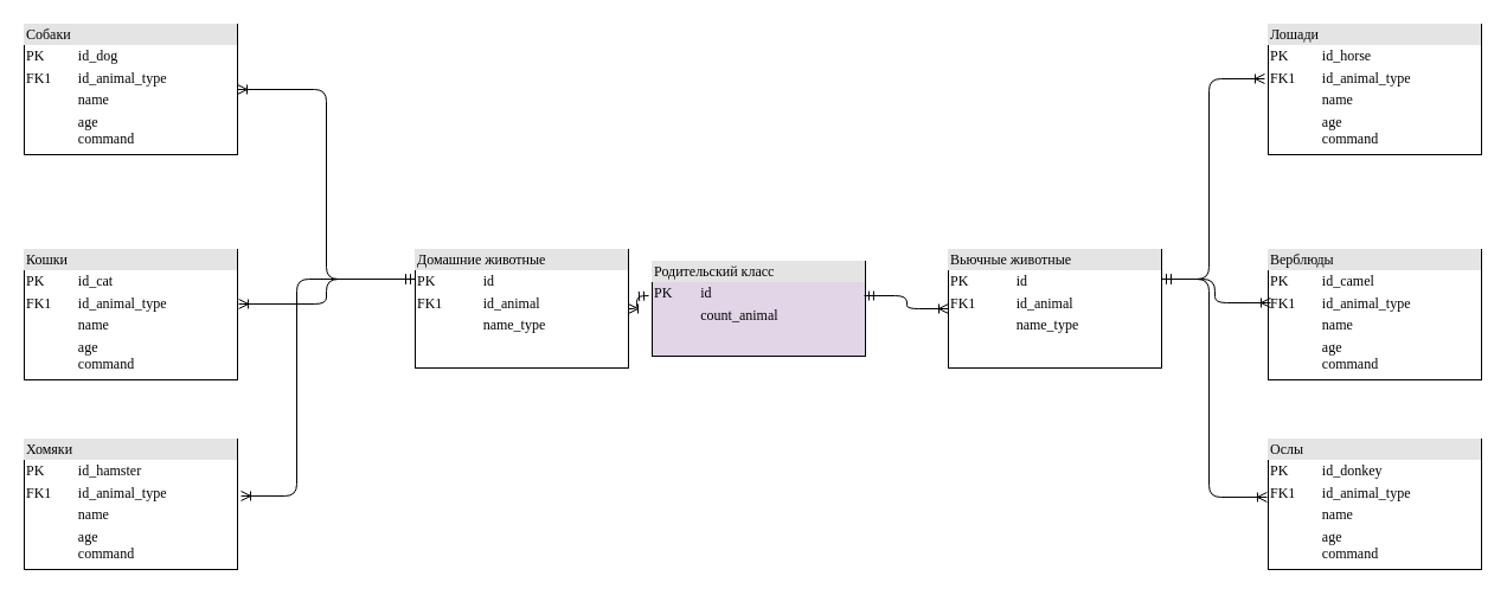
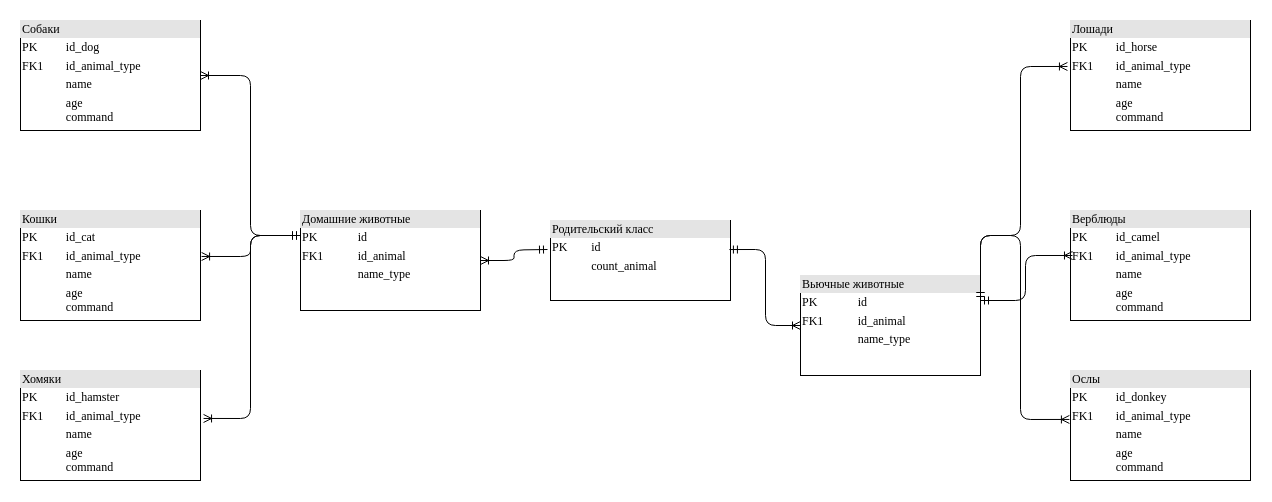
  <mxCell id="0" />
  <mxCell id="1" parent="0" />
  <mxCell id="2" value="&lt;div style=&quot;box-sizing:border-box;width:100%;background:#e4e4e4;padding:2px;&quot;&gt;Собаки&lt;/div&gt;&lt;table style=&quot;width:100%;font-size:1em;&quot; cellpadding=&quot;2&quot; cellspacing=&quot;0&quot;&gt;&lt;tbody&gt;&lt;tr&gt;&lt;td&gt;PK&lt;/td&gt;&lt;td&gt;id_dog&lt;/td&gt;&lt;/tr&gt;&lt;tr&gt;&lt;td&gt;FK1&lt;/td&gt;&lt;td&gt;id_animal_type&lt;/td&gt;&lt;/tr&gt;&lt;tr&gt;&lt;td&gt;&lt;br&gt;&lt;/td&gt;&lt;td&gt;name&lt;/td&gt;&lt;/tr&gt;&lt;tr&gt;&lt;td&gt;&lt;br&gt;&lt;/td&gt;&lt;td&gt;age&lt;br&gt;command&lt;/td&gt;&lt;/tr&gt;&lt;tr&gt;&lt;td&gt;&lt;/td&gt;&lt;td&gt;&lt;br&gt;&lt;/td&gt;&lt;/tr&gt;&lt;/tbody&gt;&lt;/table&gt;" style="verticalAlign=top;align=left;overflow=fill;html=1;rounded=0;shadow=0;comic=0;labelBackgroundColor=none;strokeWidth=1;fontFamily=Verdana;fontSize=12" parent="1" vertex="1"><mxGeometry x="20" y="20" width="180" height="110" as="geometry" /></mxCell>
- <mxCell id="3" value="&lt;div style=&quot;box-sizing: border-box ; width: 100% ; background: #e4e4e4 ; padding: 2px&quot;&gt;Родительский класс&lt;/div&gt;&lt;table style=&quot;width: 100% ; font-size: 1em&quot; cellpadding=&quot;2&quot; cellspacing=&quot;0&quot;&gt;&lt;tbody&gt;&lt;tr&gt;&lt;td&gt;PK&lt;/td&gt;&lt;td&gt;id&lt;/td&gt;&lt;/tr&gt;&lt;tr&gt;&lt;td&gt;&lt;br&gt;&lt;/td&gt;&lt;td&gt;count_animal&lt;/td&gt;&lt;/tr&gt;&lt;/tbody&gt;&lt;/table&gt;" style="verticalAlign=top;align=left;overflow=fill;html=1;rounded=0;shadow=0;comic=0;labelBackgroundColor=none;strokeWidth=1;fontFamily=Verdana;fontSize=12;fillColor=#e1d5e7;" parent="1" vertex="1"><mxGeometry x="550" y="220" width="180" height="80" as="geometry" /></mxCell>
- <mxCell id="4" value="&lt;div style=&quot;box-sizing:border-box;width:100%;background:#e4e4e4;padding:2px;&quot;&gt;Вьючные животные&lt;/div&gt;&lt;table style=&quot;width:100%;font-size:1em;&quot; cellpadding=&quot;2&quot; cellspacing=&quot;0&quot;&gt;&lt;tbody&gt;&lt;tr&gt;&lt;td&gt;PK&lt;/td&gt;&lt;td&gt;id&lt;/td&gt;&lt;/tr&gt;&lt;tr&gt;&lt;td&gt;FK1&lt;/td&gt;&lt;td&gt;id_animal&lt;/td&gt;&lt;/tr&gt;&lt;tr&gt;&lt;td&gt;&lt;br&gt;&lt;/td&gt;&lt;td&gt;name_type&lt;/td&gt;&lt;/tr&gt;&lt;/tbody&gt;&lt;/table&gt;" style="verticalAlign=top;align=left;overflow=fill;html=1;rounded=0;shadow=0;comic=0;labelBackgroundColor=none;strokeWidth=1;fontFamily=Verdana;fontSize=12" parent="1" vertex="1"><mxGeometry x="800" y="210" width="180" height="100" as="geometry" /></mxCell>
+ <mxCell id="3" value="&lt;div style=&quot;box-sizing: border-box ; width: 100% ; background: #e4e4e4 ; padding: 2px&quot;&gt;Родительский класс&lt;/div&gt;&lt;table style=&quot;width: 100% ; font-size: 1em&quot; cellpadding=&quot;2&quot; cellspacing=&quot;0&quot;&gt;&lt;tbody&gt;&lt;tr&gt;&lt;td&gt;PK&lt;/td&gt;&lt;td&gt;id&lt;/td&gt;&lt;/tr&gt;&lt;tr&gt;&lt;td&gt;&lt;br&gt;&lt;/td&gt;&lt;td&gt;count_animal&lt;/td&gt;&lt;/tr&gt;&lt;/tbody&gt;&lt;/table&gt;" style="verticalAlign=top;align=left;overflow=fill;html=1;rounded=0;shadow=0;comic=0;labelBackgroundColor=none;strokeWidth=1;fontFamily=Verdana;fontSize=12" parent="1" vertex="1"><mxGeometry x="550" y="220" width="180" height="80" as="geometry" /></mxCell>
+ <mxCell id="4" value="&lt;div style=&quot;box-sizing:border-box;width:100%;background:#e4e4e4;padding:2px;&quot;&gt;Вьючные животные&lt;/div&gt;&lt;table style=&quot;width:100%;font-size:1em;&quot; cellpadding=&quot;2&quot; cellspacing=&quot;0&quot;&gt;&lt;tbody&gt;&lt;tr&gt;&lt;td&gt;PK&lt;/td&gt;&lt;td&gt;id&lt;/td&gt;&lt;/tr&gt;&lt;tr&gt;&lt;td&gt;FK1&lt;/td&gt;&lt;td&gt;id_animal&lt;/td&gt;&lt;/tr&gt;&lt;tr&gt;&lt;td&gt;&lt;br&gt;&lt;/td&gt;&lt;td&gt;name_type&lt;/td&gt;&lt;/tr&gt;&lt;/tbody&gt;&lt;/table&gt;" style="verticalAlign=top;align=left;overflow=fill;html=1;rounded=0;shadow=0;comic=0;labelBackgroundColor=none;strokeWidth=1;fontFamily=Verdana;fontSize=12" parent="1" vertex="1"><mxGeometry x="800" y="275" width="180" height="100" as="geometry" /></mxCell>
  <mxCell id="5" style="edgeStyle=orthogonalEdgeStyle;html=1;labelBackgroundColor=none;startArrow=ERmandOne;endArrow=ERoneToMany;fontFamily=Verdana;fontSize=12;align=left;entryX=0;entryY=0.5;entryDx=0;entryDy=0;exitX=0.994;exitY=0.363;exitDx=0;exitDy=0;exitPerimeter=0;" parent="1" source="3" target="4" edge="1"><mxGeometry relative="1" as="geometry"><mxPoint x="600" y="410" as="sourcePoint" /><mxPoint x="560" y="530" as="targetPoint" /></mxGeometry></mxCell>
- <mxCell id="6" value="&lt;div style=&quot;box-sizing:border-box;width:100%;background:#e4e4e4;padding:2px;&quot;&gt;Домашние животные&lt;/div&gt;&lt;table style=&quot;width:100%;font-size:1em;&quot; cellpadding=&quot;2&quot; cellspacing=&quot;0&quot;&gt;&lt;tbody&gt;&lt;tr&gt;&lt;td&gt;PK&lt;/td&gt;&lt;td&gt;id&lt;/td&gt;&lt;/tr&gt;&lt;tr&gt;&lt;td&gt;FK1&lt;/td&gt;&lt;td&gt;id_animal&lt;/td&gt;&lt;/tr&gt;&lt;tr&gt;&lt;td&gt;&lt;br&gt;&lt;/td&gt;&lt;td&gt;name_type&lt;/td&gt;&lt;/tr&gt;&lt;tr&gt;&lt;td&gt;&lt;br&gt;&lt;/td&gt;&lt;td&gt;&lt;br&gt;&lt;/td&gt;&lt;/tr&gt;&lt;/tbody&gt;&lt;/table&gt;" style="verticalAlign=top;align=left;overflow=fill;html=1;rounded=0;shadow=0;comic=0;labelBackgroundColor=none;strokeWidth=1;fontFamily=Verdana;fontSize=12" parent="1" vertex="1"><mxGeometry x="350" y="210" width="180" height="100" as="geometry" /></mxCell>
+ <mxCell id="6" value="&lt;div style=&quot;box-sizing:border-box;width:100%;background:#e4e4e4;padding:2px;&quot;&gt;Домашние животные&lt;/div&gt;&lt;table style=&quot;width:100%;font-size:1em;&quot; cellpadding=&quot;2&quot; cellspacing=&quot;0&quot;&gt;&lt;tbody&gt;&lt;tr&gt;&lt;td&gt;PK&lt;/td&gt;&lt;td&gt;id&lt;/td&gt;&lt;/tr&gt;&lt;tr&gt;&lt;td&gt;FK1&lt;/td&gt;&lt;td&gt;id_animal&lt;/td&gt;&lt;/tr&gt;&lt;tr&gt;&lt;td&gt;&lt;br&gt;&lt;/td&gt;&lt;td&gt;name_type&lt;/td&gt;&lt;/tr&gt;&lt;tr&gt;&lt;td&gt;&lt;br&gt;&lt;/td&gt;&lt;td&gt;&lt;br&gt;&lt;/td&gt;&lt;/tr&gt;&lt;/tbody&gt;&lt;/table&gt;" style="verticalAlign=top;align=left;overflow=fill;html=1;rounded=0;shadow=0;comic=0;labelBackgroundColor=none;strokeWidth=1;fontFamily=Verdana;fontSize=12" parent="1" vertex="1"><mxGeometry x="300" y="210" width="180" height="100" as="geometry" /></mxCell>
  <mxCell id="7" style="edgeStyle=orthogonalEdgeStyle;html=1;labelBackgroundColor=none;startArrow=ERmandOne;endArrow=ERoneToMany;fontFamily=Verdana;fontSize=12;align=left;exitX=1;exitY=0.5;exitDx=0;exitDy=0;entryX=1;entryY=0.5;entryDx=0;entryDy=0;" parent="1" target="6" edge="1"><mxGeometry relative="1" as="geometry"><mxPoint x="547" y="249" as="sourcePoint" /><mxPoint x="810" y="260" as="targetPoint" /></mxGeometry></mxCell>
  <mxCell id="8" style="edgeStyle=orthogonalEdgeStyle;html=1;labelBackgroundColor=none;startArrow=ERmandOne;endArrow=ERoneToMany;fontFamily=Verdana;fontSize=12;align=left;entryX=1;entryY=0.5;entryDx=0;entryDy=0;exitX=0;exitY=0.25;exitDx=0;exitDy=0;" parent="1" source="6" target="2" edge="1"><mxGeometry relative="1" as="geometry"><mxPoint x="560" y="260" as="sourcePoint" /><mxPoint x="220" y="290" as="targetPoint" /></mxGeometry></mxCell>
  <mxCell id="9" value="&lt;div style=&quot;box-sizing:border-box;width:100%;background:#e4e4e4;padding:2px;&quot;&gt;Кошки&lt;/div&gt;&lt;table style=&quot;width:100%;font-size:1em;&quot; cellpadding=&quot;2&quot; cellspacing=&quot;0&quot;&gt;&lt;tbody&gt;&lt;tr&gt;&lt;td&gt;PK&lt;/td&gt;&lt;td&gt;id_cat&lt;/td&gt;&lt;/tr&gt;&lt;tr&gt;&lt;td&gt;FK1&lt;/td&gt;&lt;td&gt;id_animal_type&lt;/td&gt;&lt;/tr&gt;&lt;tr&gt;&lt;td&gt;&lt;br&gt;&lt;/td&gt;&lt;td&gt;name&lt;/td&gt;&lt;/tr&gt;&lt;tr&gt;&lt;td&gt;&lt;br&gt;&lt;/td&gt;&lt;td&gt;age&lt;br&gt;command&lt;/td&gt;&lt;/tr&gt;&lt;tr&gt;&lt;td&gt;&lt;/td&gt;&lt;td&gt;&lt;br&gt;&lt;/td&gt;&lt;/tr&gt;&lt;/tbody&gt;&lt;/table&gt;" style="verticalAlign=top;align=left;overflow=fill;html=1;rounded=0;shadow=0;comic=0;labelBackgroundColor=none;strokeWidth=1;fontFamily=Verdana;fontSize=12" parent="1" vertex="1"><mxGeometry x="20" y="210" width="180" height="110" as="geometry" /></mxCell>
  <mxCell id="10" value="&lt;div style=&quot;box-sizing:border-box;width:100%;background:#e4e4e4;padding:2px;&quot;&gt;Хомяки&lt;/div&gt;&lt;table style=&quot;width:100%;font-size:1em;&quot; cellpadding=&quot;2&quot; cellspacing=&quot;0&quot;&gt;&lt;tbody&gt;&lt;tr&gt;&lt;td&gt;PK&lt;/td&gt;&lt;td&gt;id_hamster&lt;/td&gt;&lt;/tr&gt;&lt;tr&gt;&lt;td&gt;FK1&lt;/td&gt;&lt;td&gt;id_animal_type&lt;/td&gt;&lt;/tr&gt;&lt;tr&gt;&lt;td&gt;&lt;br&gt;&lt;/td&gt;&lt;td&gt;name&lt;/td&gt;&lt;/tr&gt;&lt;tr&gt;&lt;td&gt;&lt;br&gt;&lt;/td&gt;&lt;td&gt;age&lt;br&gt;command&lt;/td&gt;&lt;/tr&gt;&lt;tr&gt;&lt;td&gt;&lt;/td&gt;&lt;td&gt;&lt;br&gt;&lt;/td&gt;&lt;/tr&gt;&lt;/tbody&gt;&lt;/table&gt;" style="verticalAlign=top;align=left;overflow=fill;html=1;rounded=0;shadow=0;comic=0;labelBackgroundColor=none;strokeWidth=1;fontFamily=Verdana;fontSize=12" parent="1" vertex="1"><mxGeometry x="20" y="370" width="180" height="110" as="geometry" /></mxCell>
  <mxCell id="11" style="edgeStyle=orthogonalEdgeStyle;html=1;labelBackgroundColor=none;startArrow=ERmandOne;endArrow=ERoneToMany;fontFamily=Verdana;fontSize=12;align=left;entryX=1.017;entryY=0.436;entryDx=0;entryDy=0;exitX=0;exitY=0.25;exitDx=0;exitDy=0;entryPerimeter=0;" parent="1" source="6" target="10" edge="1"><mxGeometry relative="1" as="geometry"><mxPoint x="310" y="280" as="sourcePoint" /><mxPoint x="210" y="85" as="targetPoint" /><Array as="points"><mxPoint x="250" y="235" /><mxPoint x="250" y="418" /></Array></mxGeometry></mxCell>
  <mxCell id="12" style="edgeStyle=orthogonalEdgeStyle;html=1;labelBackgroundColor=none;startArrow=ERmandOne;endArrow=ERoneToMany;fontFamily=Verdana;fontSize=12;align=left;exitX=0;exitY=0.25;exitDx=0;exitDy=0;entryX=1.006;entryY=0.418;entryDx=0;entryDy=0;entryPerimeter=0;" parent="1" source="6" edge="1" target="9"><mxGeometry relative="1" as="geometry"><mxPoint x="300" y="270" as="sourcePoint" /><mxPoint x="213" y="428" as="targetPoint" /></mxGeometry></mxCell>
  <mxCell id="13" value="&lt;div style=&quot;box-sizing:border-box;width:100%;background:#e4e4e4;padding:2px;&quot;&gt;Лошади&lt;/div&gt;&lt;table style=&quot;width:100%;font-size:1em;&quot; cellpadding=&quot;2&quot; cellspacing=&quot;0&quot;&gt;&lt;tbody&gt;&lt;tr&gt;&lt;td&gt;PK&lt;/td&gt;&lt;td&gt;id_horse&lt;/td&gt;&lt;/tr&gt;&lt;tr&gt;&lt;td&gt;FK1&lt;/td&gt;&lt;td&gt;id_animal_type&lt;/td&gt;&lt;/tr&gt;&lt;tr&gt;&lt;td&gt;&lt;br&gt;&lt;/td&gt;&lt;td&gt;name&lt;/td&gt;&lt;/tr&gt;&lt;tr&gt;&lt;td&gt;&lt;br&gt;&lt;/td&gt;&lt;td&gt;age&lt;br&gt;command&lt;/td&gt;&lt;/tr&gt;&lt;tr&gt;&lt;td&gt;&lt;/td&gt;&lt;td&gt;&lt;br&gt;&lt;/td&gt;&lt;/tr&gt;&lt;/tbody&gt;&lt;/table&gt;" style="verticalAlign=top;align=left;overflow=fill;html=1;rounded=0;shadow=0;comic=0;labelBackgroundColor=none;strokeWidth=1;fontFamily=Verdana;fontSize=12" parent="1" vertex="1"><mxGeometry x="1070" y="20" width="180" height="110" as="geometry" /></mxCell>
  <mxCell id="14" value="&lt;div style=&quot;box-sizing:border-box;width:100%;background:#e4e4e4;padding:2px;&quot;&gt;Верблюды&lt;/div&gt;&lt;table style=&quot;width:100%;font-size:1em;&quot; cellpadding=&quot;2&quot; cellspacing=&quot;0&quot;&gt;&lt;tbody&gt;&lt;tr&gt;&lt;td&gt;PK&lt;/td&gt;&lt;td&gt;id_camel&lt;/td&gt;&lt;/tr&gt;&lt;tr&gt;&lt;td&gt;FK1&lt;/td&gt;&lt;td&gt;id_animal_type&lt;/td&gt;&lt;/tr&gt;&lt;tr&gt;&lt;td&gt;&lt;br&gt;&lt;/td&gt;&lt;td&gt;name&lt;/td&gt;&lt;/tr&gt;&lt;tr&gt;&lt;td&gt;&lt;br&gt;&lt;/td&gt;&lt;td&gt;age&lt;br&gt;command&lt;/td&gt;&lt;/tr&gt;&lt;tr&gt;&lt;td&gt;&lt;/td&gt;&lt;td&gt;&lt;br&gt;&lt;/td&gt;&lt;/tr&gt;&lt;/tbody&gt;&lt;/table&gt;" style="verticalAlign=top;align=left;overflow=fill;html=1;rounded=0;shadow=0;comic=0;labelBackgroundColor=none;strokeWidth=1;fontFamily=Verdana;fontSize=12" parent="1" vertex="1"><mxGeometry x="1070" y="210" width="180" height="110" as="geometry" /></mxCell>
  <mxCell id="15" value="&lt;div style=&quot;box-sizing:border-box;width:100%;background:#e4e4e4;padding:2px;&quot;&gt;Ослы&lt;/div&gt;&lt;table style=&quot;width:100%;font-size:1em;&quot; cellpadding=&quot;2&quot; cellspacing=&quot;0&quot;&gt;&lt;tbody&gt;&lt;tr&gt;&lt;td&gt;PK&lt;/td&gt;&lt;td&gt;id_donkey&lt;/td&gt;&lt;/tr&gt;&lt;tr&gt;&lt;td&gt;FK1&lt;/td&gt;&lt;td&gt;id_animal_type&lt;/td&gt;&lt;/tr&gt;&lt;tr&gt;&lt;td&gt;&lt;br&gt;&lt;/td&gt;&lt;td&gt;name&lt;/td&gt;&lt;/tr&gt;&lt;tr&gt;&lt;td&gt;&lt;br&gt;&lt;/td&gt;&lt;td&gt;age&lt;br&gt;command&lt;/td&gt;&lt;/tr&gt;&lt;tr&gt;&lt;td&gt;&lt;/td&gt;&lt;td&gt;&lt;br&gt;&lt;/td&gt;&lt;/tr&gt;&lt;/tbody&gt;&lt;/table&gt;" style="verticalAlign=top;align=left;overflow=fill;html=1;rounded=0;shadow=0;comic=0;labelBackgroundColor=none;strokeWidth=1;fontFamily=Verdana;fontSize=12" parent="1" vertex="1"><mxGeometry x="1070" y="370" width="180" height="110" as="geometry" /></mxCell>
  <mxCell id="16" style="edgeStyle=orthogonalEdgeStyle;html=1;labelBackgroundColor=none;startArrow=ERmandOne;endArrow=ERoneToMany;fontFamily=Verdana;fontSize=12;align=left;entryX=-0.017;entryY=0.418;entryDx=0;entryDy=0;exitX=1;exitY=0.25;exitDx=0;exitDy=0;entryPerimeter=0;" parent="1" source="4" target="13" edge="1"><mxGeometry relative="1" as="geometry"><mxPoint x="810" y="155" as="sourcePoint" /><mxPoint x="710" y="-40" as="targetPoint" /><Array as="points"><mxPoint x="1020" y="235" /><mxPoint x="1020" y="66" /></Array></mxGeometry></mxCell>
  <mxCell id="17" style="edgeStyle=orthogonalEdgeStyle;html=1;labelBackgroundColor=none;startArrow=ERmandOne;endArrow=ERoneToMany;fontFamily=Verdana;fontSize=12;align=left;entryX=-0.006;entryY=0.445;entryDx=0;entryDy=0;exitX=1;exitY=0.25;exitDx=0;exitDy=0;entryPerimeter=0;" parent="1" source="4" target="15" edge="1"><mxGeometry relative="1" as="geometry"><mxPoint x="991" y="286" as="sourcePoint" /><mxPoint x="1077" y="76" as="targetPoint" /><Array as="points"><mxPoint x="1020" y="235" /><mxPoint x="1020" y="419" /></Array></mxGeometry></mxCell>
  <mxCell id="18" style="edgeStyle=orthogonalEdgeStyle;html=1;labelBackgroundColor=none;startArrow=ERmandOne;endArrow=ERoneToMany;fontFamily=Verdana;fontSize=12;align=left;exitX=1;exitY=0.25;exitDx=0;exitDy=0;entryX=0.011;entryY=0.409;entryDx=0;entryDy=0;entryPerimeter=0;" parent="1" source="4" target="14" edge="1"><mxGeometry relative="1" as="geometry"><mxPoint x="939.75" y="380" as="sourcePoint" /><mxPoint x="839.75" y="375" as="targetPoint" /></mxGeometry></mxCell>
